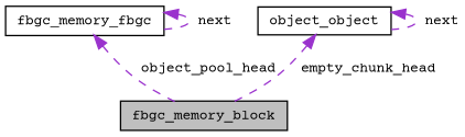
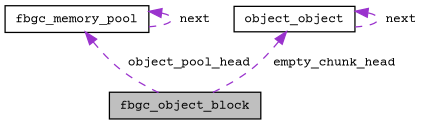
  digraph {
    fontname="Courier Prime"
    node [color=black fillcolor=white fontname="Courier Prime" fontsize=10 shape=record style=filled]
    edge [color=darkorchid3 dir=back fontname="Courier Prime" fontsize=10 labelfontname=Helvetica labelfontsize=10 style=dashed]
-   n1 [fillcolor=grey75 fontcolor=black height=0.2 label=fbgc_memory_block width=0.4]
-   n2 [height=0.2 label=fbgc_memory_fbgc width=0.4]
+   n1 [fillcolor=grey75 fontcolor=black height=0.2 label=fbgc_object_block width=0.4]
+   n2 [height=0.2 label=fbgc_memory_pool width=0.4]
    n3 [height=0.2 label=object_object width=0.4]
    n2 -> n1 [label=" object_pool_head"]
    n2 -> n2 [label=" next"]
    n3 -> n1 [label=" empty_chunk_head"]
    n3 -> n3 [label=" next"]
  }
